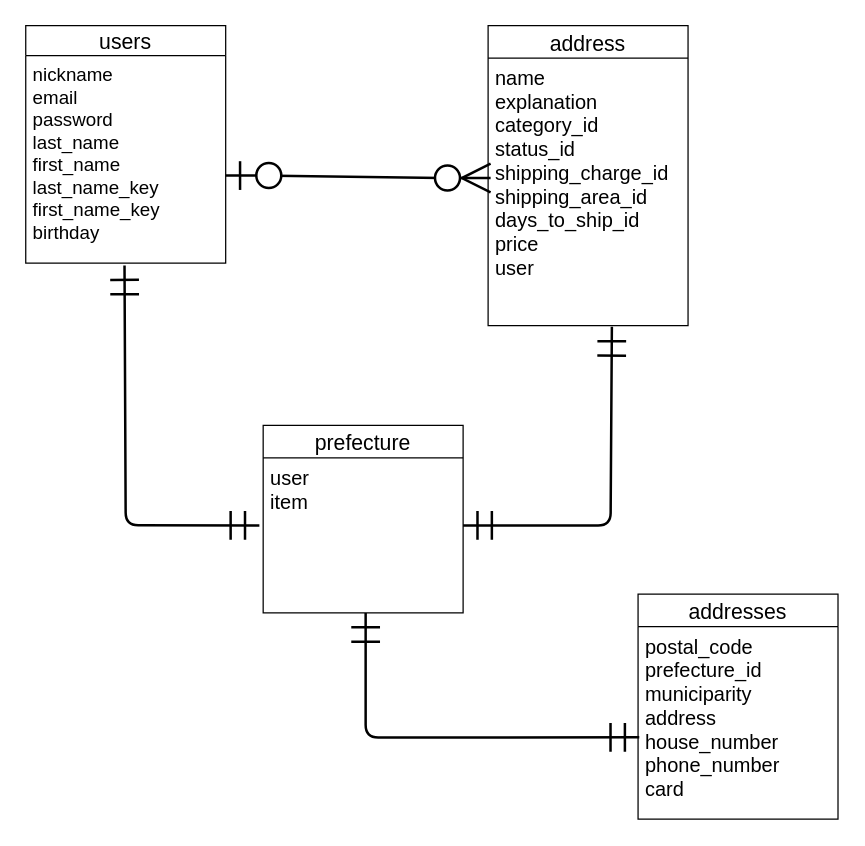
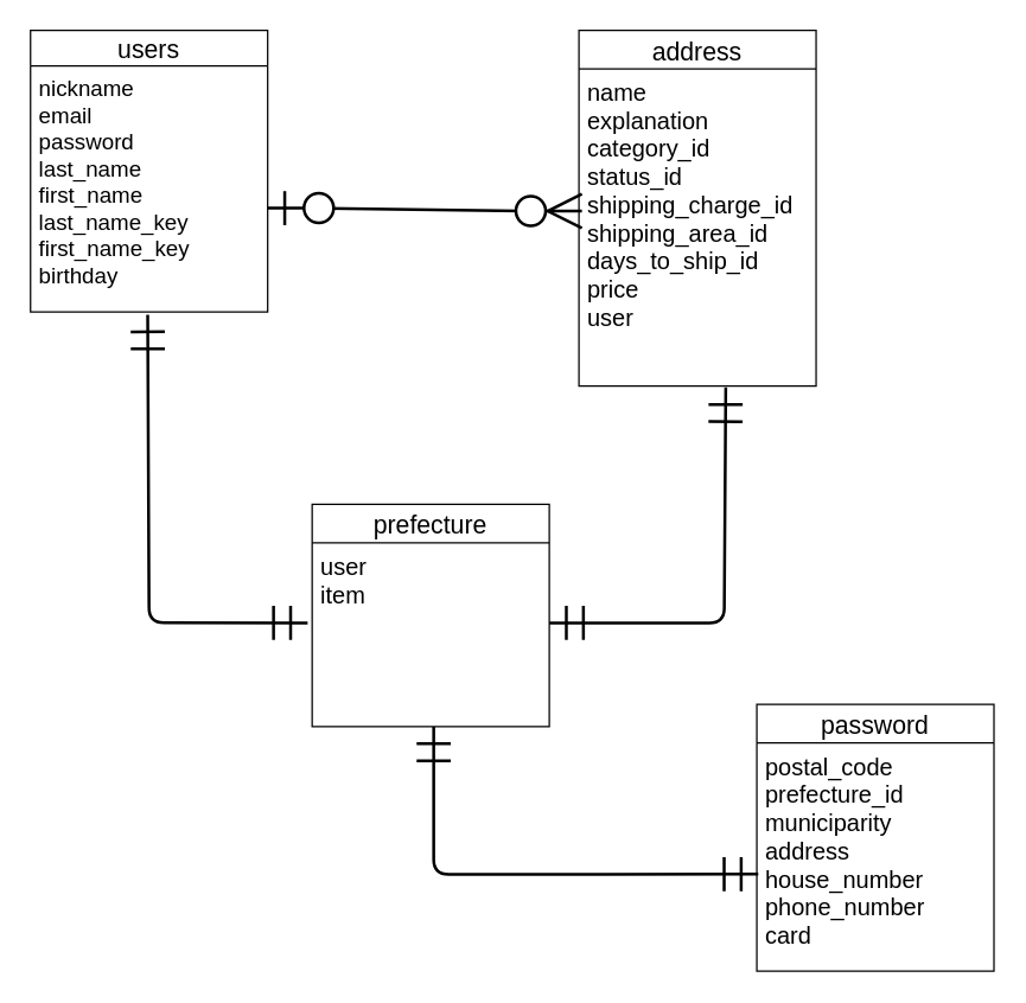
  <mxCell id="0" />
  <mxCell id="1" parent="0" />
  <mxCell id="2" value="address" style="swimlane;fontStyle=0;childLayout=stackLayout;horizontal=1;startSize=26;horizontalStack=0;resizeParent=1;resizeParentMax=0;resizeLast=0;collapsible=1;marginBottom=0;align=center;fontSize=17;" parent="1" vertex="1"><mxGeometry x="390" y="20" width="160" height="240" as="geometry" /></mxCell>
  <mxCell id="3" value="name&#10;explanation&#10;category_id&#10;status_id&#10;shipping_charge_id&#10;shipping_area_id&#10;days_to_ship_id&#10;price&#10;user" style="text;strokeColor=none;fillColor=none;spacingLeft=4;spacingRight=4;overflow=hidden;rotatable=0;points=[[0,0.5],[1,0.5]];portConstraint=eastwest;fontSize=16;" parent="2" vertex="1"><mxGeometry y="26" width="160" height="214" as="geometry" /></mxCell>
  <mxCell id="4" value="users" style="swimlane;fontStyle=0;childLayout=stackLayout;horizontal=1;startSize=24;horizontalStack=0;resizeParent=1;resizeParentMax=0;resizeLast=0;collapsible=1;marginBottom=0;align=center;fontSize=17;" parent="1" vertex="1"><mxGeometry x="20" y="20" width="160" height="190" as="geometry" /></mxCell>
  <mxCell id="5" value="nickname&#10;email&#10;password&#10;last_name&#10;first_name&#10;last_name_key&#10;first_name_key&#10;birthday&#10;" style="text;strokeColor=none;fillColor=none;spacingLeft=4;spacingRight=4;overflow=hidden;rotatable=0;points=[[0,0.5],[1,0.5]];portConstraint=eastwest;fontSize=15;" parent="4" vertex="1"><mxGeometry y="24" width="160" height="166" as="geometry" /></mxCell>
  <mxCell id="6" value="" style="edgeStyle=entityRelationEdgeStyle;fontSize=12;html=1;endArrow=ERzeroToMany;startArrow=ERzeroToOne;strokeWidth=2;targetPerimeterSpacing=0;jumpSize=8;endSize=20;startSize=20;" parent="1" edge="1"><mxGeometry width="100" height="100" relative="1" as="geometry"><mxPoint x="180" y="140" as="sourcePoint" /><mxPoint x="392" y="142" as="targetPoint" /></mxGeometry></mxCell>
  <mxCell id="7" value="prefecture" style="swimlane;fontStyle=0;childLayout=stackLayout;horizontal=1;startSize=26;horizontalStack=0;resizeParent=1;resizeParentMax=0;resizeLast=0;collapsible=1;marginBottom=0;align=center;fontSize=17;direction=east;" parent="1" vertex="1"><mxGeometry x="210" y="340" width="160" height="150" as="geometry" /></mxCell>
  <mxCell id="8" value="user&#10;item" style="text;strokeColor=none;fillColor=none;spacingLeft=4;spacingRight=4;overflow=hidden;rotatable=0;points=[[0,0.5],[1,0.5]];portConstraint=eastwest;fontSize=16;" parent="7" vertex="1"><mxGeometry y="26" width="160" height="124" as="geometry" /></mxCell>
  <mxCell id="9" value="" style="edgeStyle=orthogonalEdgeStyle;fontSize=12;html=1;endArrow=ERmandOne;startArrow=ERmandOne;strokeWidth=2;exitX=-0.019;exitY=0.435;exitDx=0;exitDy=0;exitPerimeter=0;endSize=20;startSize=20;entryX=0.494;entryY=1.012;entryDx=0;entryDy=0;entryPerimeter=0;" parent="1" source="8" edge="1" target="5"><mxGeometry width="100" height="100" relative="1" as="geometry"><mxPoint x="0" y="350" as="sourcePoint" /><mxPoint x="100" y="250" as="targetPoint" /><Array as="points"><mxPoint x="100" y="420" /></Array></mxGeometry></mxCell>
- <mxCell id="10" value="addresses" style="swimlane;fontStyle=0;childLayout=stackLayout;horizontal=1;startSize=26;horizontalStack=0;resizeParent=1;resizeParentMax=0;resizeLast=0;collapsible=1;marginBottom=0;align=center;fontSize=17;" parent="1" vertex="1"><mxGeometry x="510" y="475" width="160" height="180" as="geometry" /></mxCell>
+ <mxCell id="10" value="password" style="swimlane;fontStyle=0;childLayout=stackLayout;horizontal=1;startSize=26;horizontalStack=0;resizeParent=1;resizeParentMax=0;resizeLast=0;collapsible=1;marginBottom=0;align=center;fontSize=17;" parent="1" vertex="1"><mxGeometry x="510" y="475" width="160" height="180" as="geometry" /></mxCell>
  <mxCell id="11" value="postal_code&#10;prefecture_id&#10;municiparity&#10;address&#10;house_number&#10;phone_number&#10;card&#10;" style="text;strokeColor=none;fillColor=none;spacingLeft=4;spacingRight=4;overflow=hidden;rotatable=0;points=[[0,0.5],[1,0.5]];portConstraint=eastwest;fontSize=16;" parent="10" vertex="1"><mxGeometry y="26" width="160" height="154" as="geometry" /></mxCell>
  <mxCell id="12" value="" style="edgeStyle=orthogonalEdgeStyle;fontSize=12;html=1;endArrow=ERmandOne;startArrow=ERmandOne;strokeWidth=2;entryX=0.619;entryY=1.005;entryDx=0;entryDy=0;entryPerimeter=0;endSize=20;startSize=20;" parent="1" target="3" edge="1"><mxGeometry width="100" height="100" relative="1" as="geometry"><mxPoint x="370" y="420" as="sourcePoint" /><mxPoint x="480" y="300" as="targetPoint" /><Array as="points"><mxPoint x="488" y="420" /></Array></mxGeometry></mxCell>
  <mxCell id="13" value="" style="edgeStyle=orthogonalEdgeStyle;fontSize=12;html=1;endArrow=ERmandOne;startArrow=ERmandOne;strokeWidth=2;exitX=0.006;exitY=0.575;exitDx=0;exitDy=0;exitPerimeter=0;endSize=20;startSize=20;" parent="1" source="11" edge="1"><mxGeometry width="100" height="100" relative="1" as="geometry"><mxPoint x="320" y="630" as="sourcePoint" /><mxPoint x="292" y="490" as="targetPoint" /><Array as="points"><mxPoint x="292" y="590" /></Array></mxGeometry></mxCell>
